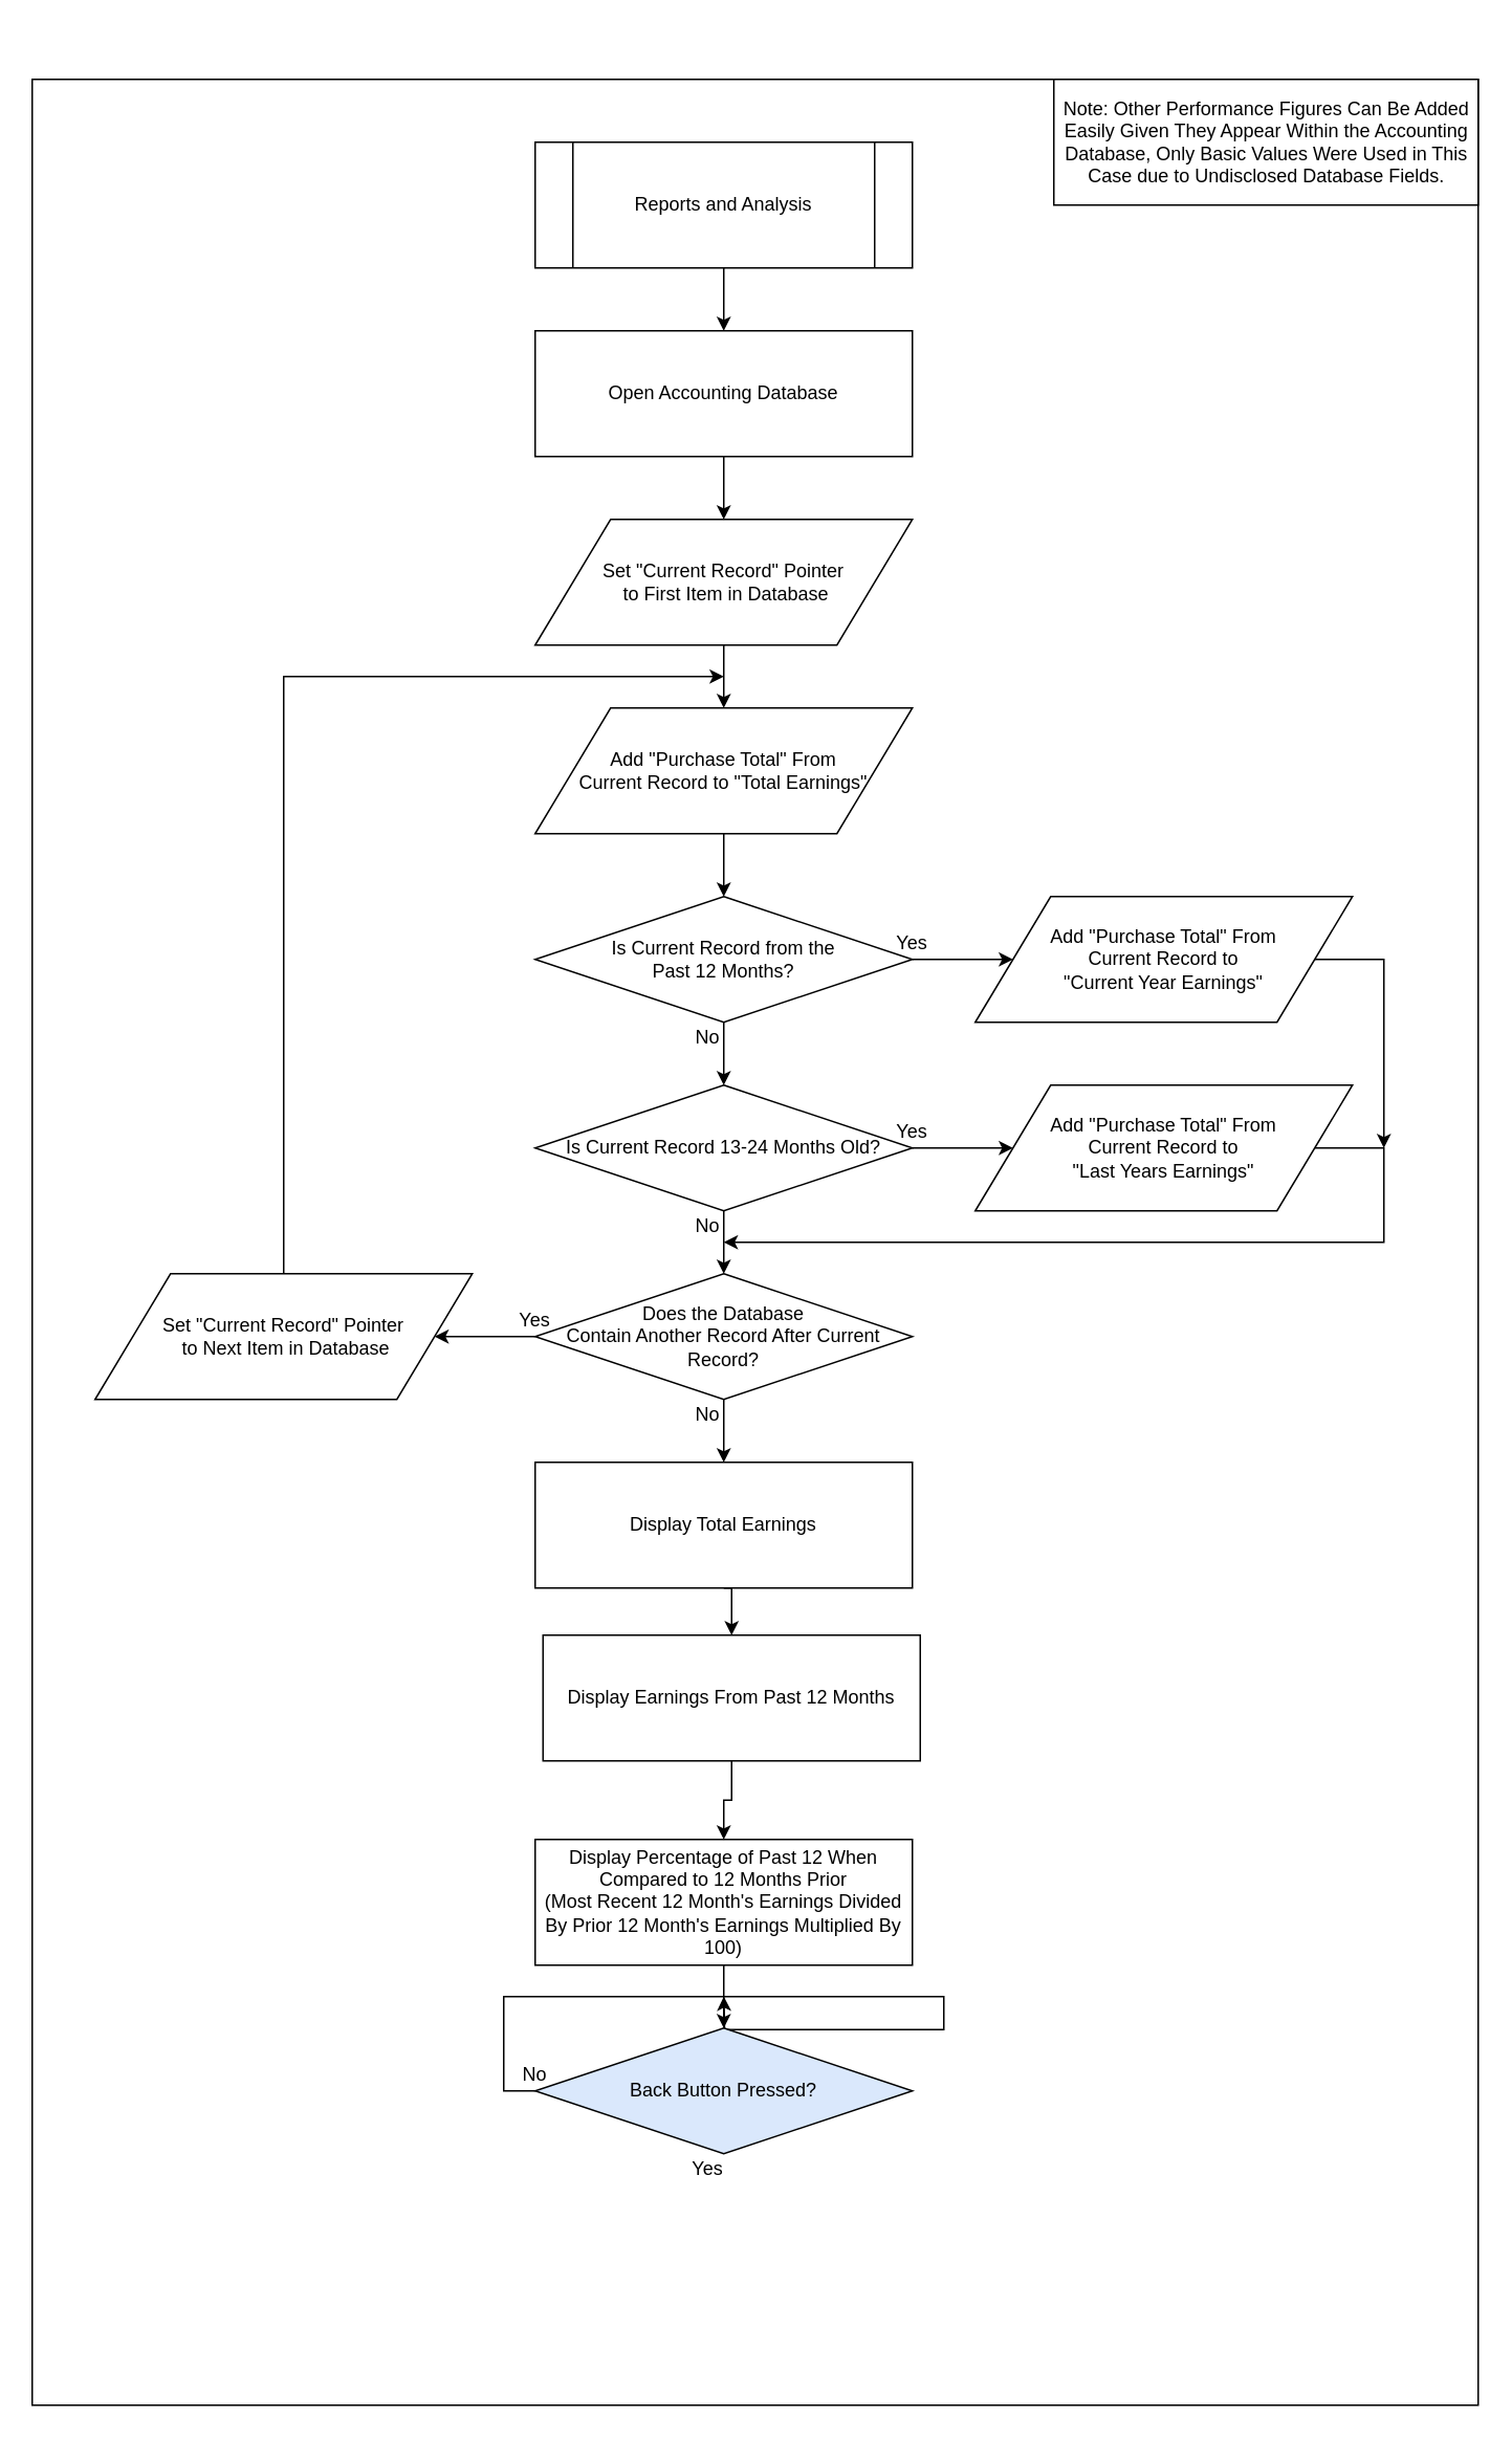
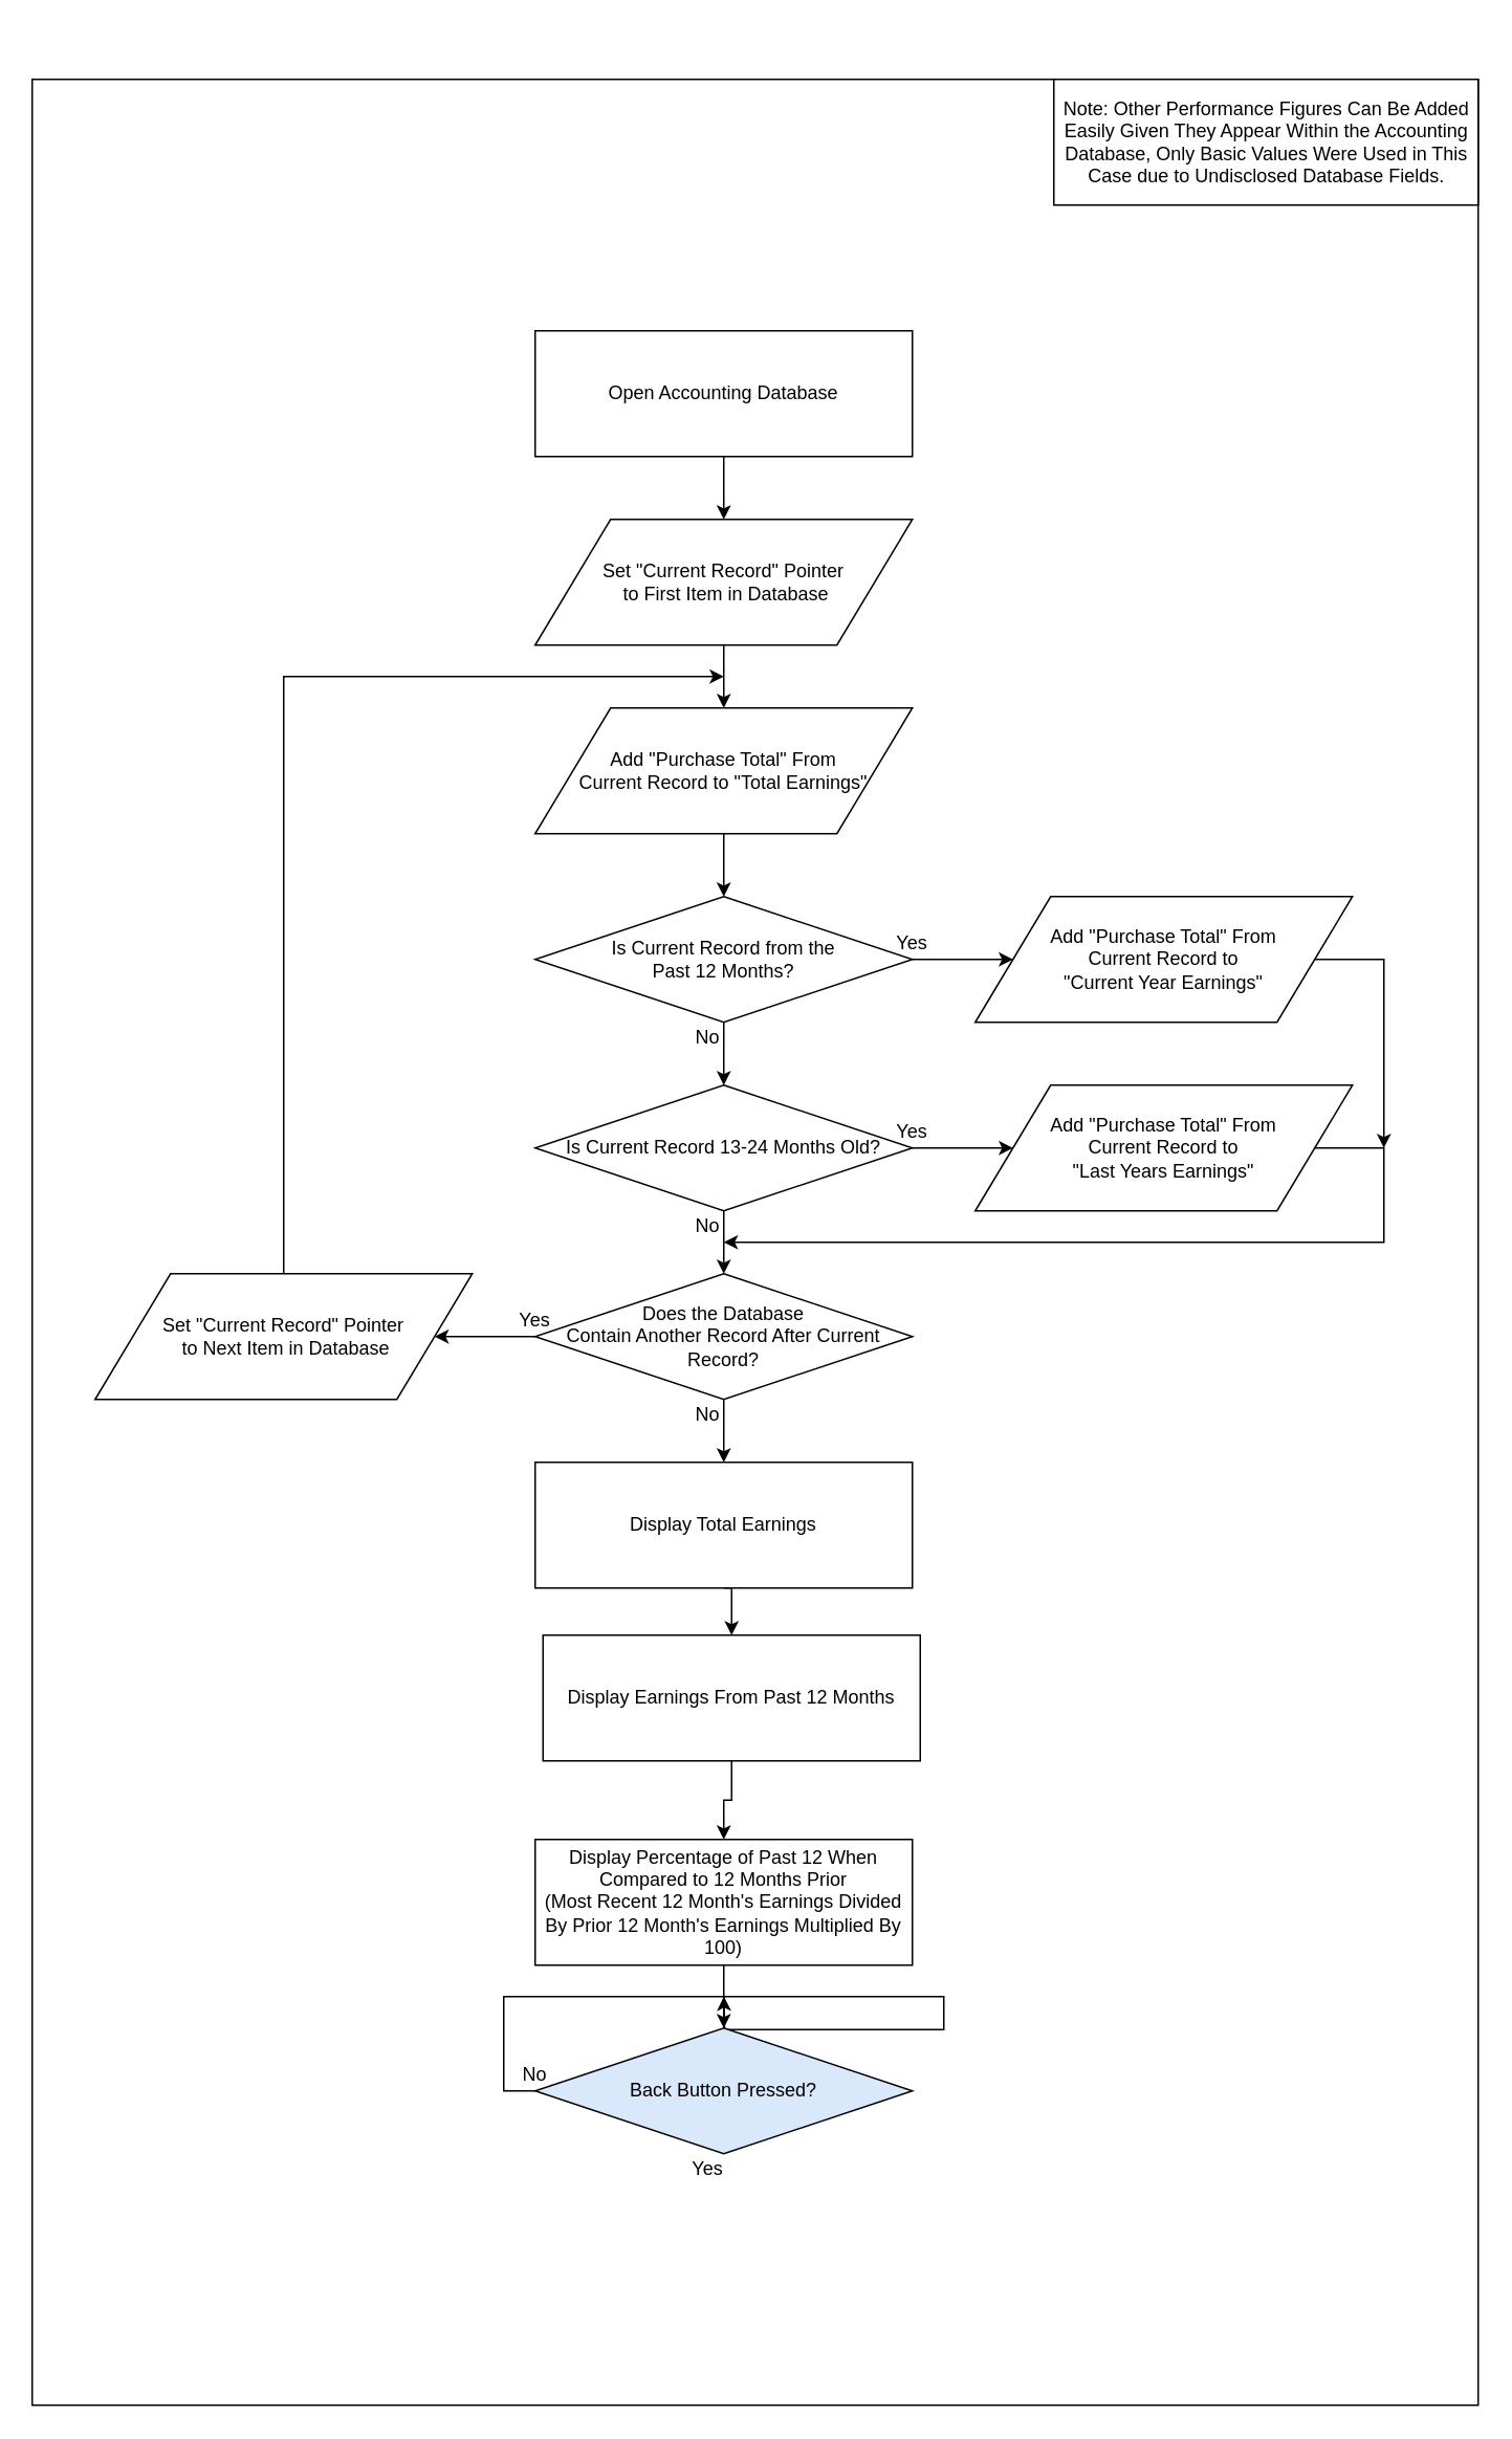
  <mxCell id="0" />
  <mxCell id="1" parent="0" />
  <mxCell id="2" value="" style="rounded=0;whiteSpace=wrap;html=1;" vertex="1" parent="1"><mxGeometry x="20" y="50" width="920" height="1480" as="geometry" /></mxCell>
- <mxCell id="3" style="edgeStyle=orthogonalEdgeStyle;rounded=0;orthogonalLoop=1;jettySize=auto;html=1;exitX=0.5;exitY=1;exitDx=0;exitDy=0;entryX=0.5;entryY=0;entryDx=0;entryDy=0;" edge="1" parent="1" source="4" target="6"><mxGeometry relative="1" as="geometry" /></mxCell>
- <mxCell id="4" value="Reports and Analysis" style="shape=process;whiteSpace=wrap;html=1;backgroundOutline=1;" vertex="1" parent="1"><mxGeometry x="340" y="90" width="240" height="80" as="geometry" /></mxCell>
  <mxCell id="5" style="edgeStyle=orthogonalEdgeStyle;rounded=0;orthogonalLoop=1;jettySize=auto;html=1;exitX=0.5;exitY=1;exitDx=0;exitDy=0;" edge="1" parent="1" source="6" target="8"><mxGeometry relative="1" as="geometry" /></mxCell>
  <mxCell id="6" value="Open Accounting Database" style="rounded=0;whiteSpace=wrap;html=1;" vertex="1" parent="1"><mxGeometry x="340" y="210" width="240" height="80" as="geometry" /></mxCell>
  <mxCell id="7" style="edgeStyle=orthogonalEdgeStyle;rounded=0;orthogonalLoop=1;jettySize=auto;html=1;exitX=0.5;exitY=1;exitDx=0;exitDy=0;" edge="1" parent="1" source="8" target="10"><mxGeometry relative="1" as="geometry" /></mxCell>
  <mxCell id="8" value="&lt;span style=&quot;white-space: normal&quot;&gt;Set &quot;Current Record&quot; Pointer&lt;br&gt;&amp;nbsp;to First Item&amp;nbsp;&lt;/span&gt;&lt;span style=&quot;white-space: normal&quot;&gt;in Database&lt;/span&gt;" style="shape=parallelogram;perimeter=parallelogramPerimeter;whiteSpace=wrap;html=1;" vertex="1" parent="1"><mxGeometry x="340" y="330" width="240" height="80" as="geometry" /></mxCell>
  <mxCell id="9" style="edgeStyle=orthogonalEdgeStyle;rounded=0;orthogonalLoop=1;jettySize=auto;html=1;exitX=0.5;exitY=1;exitDx=0;exitDy=0;entryX=0.5;entryY=0;entryDx=0;entryDy=0;" edge="1" parent="1" source="10" target="13"><mxGeometry relative="1" as="geometry" /></mxCell>
  <mxCell id="10" value="Add &quot;Purchase Total&quot; From &lt;br&gt;Current Record to &quot;Total Earnings&quot;" style="shape=parallelogram;perimeter=parallelogramPerimeter;whiteSpace=wrap;html=1;" vertex="1" parent="1"><mxGeometry x="340" y="450" width="240" height="80" as="geometry" /></mxCell>
  <mxCell id="11" style="edgeStyle=orthogonalEdgeStyle;rounded=0;orthogonalLoop=1;jettySize=auto;html=1;exitX=0.5;exitY=1;exitDx=0;exitDy=0;entryX=0.5;entryY=0;entryDx=0;entryDy=0;" edge="1" parent="1" source="13" target="16"><mxGeometry relative="1" as="geometry" /></mxCell>
  <mxCell id="12" style="edgeStyle=orthogonalEdgeStyle;rounded=0;orthogonalLoop=1;jettySize=auto;html=1;exitX=1;exitY=0.5;exitDx=0;exitDy=0;entryX=0;entryY=0.5;entryDx=0;entryDy=0;" edge="1" parent="1" source="13" target="18"><mxGeometry relative="1" as="geometry" /></mxCell>
  <mxCell id="13" value="Is Current Record from the &lt;br&gt;Past 12 Months?" style="rhombus;whiteSpace=wrap;html=1;" vertex="1" parent="1"><mxGeometry x="340" y="570" width="240" height="80" as="geometry" /></mxCell>
  <mxCell id="14" style="edgeStyle=orthogonalEdgeStyle;rounded=0;orthogonalLoop=1;jettySize=auto;html=1;exitX=1;exitY=0.5;exitDx=0;exitDy=0;entryX=0;entryY=0.5;entryDx=0;entryDy=0;" edge="1" parent="1" source="16" target="20"><mxGeometry relative="1" as="geometry" /></mxCell>
  <mxCell id="15" style="edgeStyle=orthogonalEdgeStyle;rounded=0;orthogonalLoop=1;jettySize=auto;html=1;exitX=0.5;exitY=1;exitDx=0;exitDy=0;" edge="1" parent="1" source="16"><mxGeometry relative="1" as="geometry"><mxPoint x="460" y="810" as="targetPoint" /></mxGeometry></mxCell>
  <mxCell id="16" value="Is Current Record 13-24 Months Old?" style="rhombus;whiteSpace=wrap;html=1;" vertex="1" parent="1"><mxGeometry x="340" y="690" width="240" height="80" as="geometry" /></mxCell>
  <mxCell id="17" style="edgeStyle=orthogonalEdgeStyle;rounded=0;orthogonalLoop=1;jettySize=auto;html=1;exitX=1;exitY=0.5;exitDx=0;exitDy=0;" edge="1" parent="1" source="18"><mxGeometry relative="1" as="geometry"><mxPoint x="880" y="730" as="targetPoint" /><Array as="points"><mxPoint x="880" y="610" /><mxPoint x="880" y="730" /></Array></mxGeometry></mxCell>
  <mxCell id="18" value="Add &quot;Purchase Total&quot; From &lt;br&gt;Current Record to &lt;br&gt;&quot;Current Year Earnings&quot;" style="shape=parallelogram;perimeter=parallelogramPerimeter;whiteSpace=wrap;html=1;" vertex="1" parent="1"><mxGeometry x="620" y="570" width="240" height="80" as="geometry" /></mxCell>
  <mxCell id="19" style="edgeStyle=orthogonalEdgeStyle;rounded=0;orthogonalLoop=1;jettySize=auto;html=1;exitX=1;exitY=0.5;exitDx=0;exitDy=0;" edge="1" parent="1" source="20"><mxGeometry relative="1" as="geometry"><mxPoint x="460" y="790" as="targetPoint" /><Array as="points"><mxPoint x="880" y="730" /><mxPoint x="880" y="790" /></Array></mxGeometry></mxCell>
  <mxCell id="20" value="Add &quot;Purchase Total&quot; From &lt;br&gt;Current Record to &lt;br&gt;&quot;Last Years Earnings&quot;" style="shape=parallelogram;perimeter=parallelogramPerimeter;whiteSpace=wrap;html=1;" vertex="1" parent="1"><mxGeometry x="620" y="690" width="240" height="80" as="geometry" /></mxCell>
  <mxCell id="21" style="edgeStyle=orthogonalEdgeStyle;rounded=0;orthogonalLoop=1;jettySize=auto;html=1;exitX=0;exitY=0.5;exitDx=0;exitDy=0;entryX=1;entryY=0.5;entryDx=0;entryDy=0;" edge="1" parent="1" source="23" target="25"><mxGeometry relative="1" as="geometry" /></mxCell>
  <mxCell id="22" style="edgeStyle=orthogonalEdgeStyle;rounded=0;orthogonalLoop=1;jettySize=auto;html=1;exitX=0.5;exitY=1;exitDx=0;exitDy=0;entryX=0.5;entryY=0;entryDx=0;entryDy=0;" edge="1" parent="1" source="23" target="27"><mxGeometry relative="1" as="geometry" /></mxCell>
  <mxCell id="23" value="Does the Database &lt;br&gt;Contain Another Record After Current &lt;br&gt;Record?" style="rhombus;whiteSpace=wrap;html=1;" vertex="1" parent="1"><mxGeometry x="340" y="810" width="240" height="80" as="geometry" /></mxCell>
  <mxCell id="24" style="edgeStyle=orthogonalEdgeStyle;rounded=0;orthogonalLoop=1;jettySize=auto;html=1;exitX=0.5;exitY=0;exitDx=0;exitDy=0;" edge="1" parent="1" source="25"><mxGeometry relative="1" as="geometry"><mxPoint x="460" y="430" as="targetPoint" /><Array as="points"><mxPoint x="180" y="430" /></Array></mxGeometry></mxCell>
  <mxCell id="25" value="&lt;span style=&quot;white-space: normal&quot;&gt;Set &quot;Current Record&quot; Pointer&lt;br&gt;&amp;nbsp;to Next Item&amp;nbsp;&lt;/span&gt;&lt;span style=&quot;white-space: normal&quot;&gt;in Database&lt;/span&gt;" style="shape=parallelogram;perimeter=parallelogramPerimeter;whiteSpace=wrap;html=1;" vertex="1" parent="1"><mxGeometry x="60" y="810" width="240" height="80" as="geometry" /></mxCell>
  <mxCell id="26" style="edgeStyle=orthogonalEdgeStyle;rounded=0;orthogonalLoop=1;jettySize=auto;html=1;exitX=0.5;exitY=1;exitDx=0;exitDy=0;entryX=0.5;entryY=0;entryDx=0;entryDy=0;" edge="1" parent="1" source="27" target="29"><mxGeometry relative="1" as="geometry" /></mxCell>
  <mxCell id="27" value="Display Total Earnings" style="rounded=0;whiteSpace=wrap;html=1;" vertex="1" parent="1"><mxGeometry x="340" y="930" width="240" height="80" as="geometry" /></mxCell>
  <mxCell id="28" style="edgeStyle=orthogonalEdgeStyle;rounded=0;orthogonalLoop=1;jettySize=auto;html=1;exitX=0.5;exitY=1;exitDx=0;exitDy=0;" edge="1" parent="1" source="29" target="31"><mxGeometry relative="1" as="geometry" /></mxCell>
  <mxCell id="29" value="Display Earnings From Past 12 Months" style="rounded=0;whiteSpace=wrap;html=1;" vertex="1" parent="1"><mxGeometry x="345" y="1040" width="240" height="80" as="geometry" /></mxCell>
  <mxCell id="30" style="edgeStyle=orthogonalEdgeStyle;rounded=0;orthogonalLoop=1;jettySize=auto;html=1;exitX=0.5;exitY=1;exitDx=0;exitDy=0;entryX=0.5;entryY=0;entryDx=0;entryDy=0;" edge="1" parent="1" source="31" target="33"><mxGeometry relative="1" as="geometry" /></mxCell>
  <mxCell id="31" value="Display Percentage of Past 12 When Compared to 12 Months Prior&lt;br&gt;(Most Recent 12 Month's Earnings Divided By Prior 12 Month's Earnings Multiplied By 100)" style="rounded=0;whiteSpace=wrap;html=1;" vertex="1" parent="1"><mxGeometry x="340" y="1170" width="240" height="80" as="geometry" /></mxCell>
  <mxCell id="32" style="edgeStyle=orthogonalEdgeStyle;rounded=0;orthogonalLoop=1;jettySize=auto;html=1;exitX=0;exitY=0.5;exitDx=0;exitDy=0;" edge="1" parent="1" source="33"><mxGeometry relative="1" as="geometry"><mxPoint x="460" y="1270" as="targetPoint" /></mxGeometry></mxCell>
  <mxCell id="33" value="Back Button Pressed?" style="rhombus;whiteSpace=wrap;html=1;fillColor=#dae8fc;" vertex="1" parent="1"><mxGeometry x="340" y="1290" width="240" height="80" as="geometry" /></mxCell>
  <mxCell id="34" value="Yes" style="text;html=1;strokeColor=none;fillColor=none;align=center;verticalAlign=middle;whiteSpace=wrap;rounded=0;" vertex="1" parent="1"><mxGeometry x="560" y="590" width="40" height="20" as="geometry" /></mxCell>
  <mxCell id="35" value="Yes" style="text;html=1;strokeColor=none;fillColor=none;align=center;verticalAlign=middle;whiteSpace=wrap;rounded=0;" vertex="1" parent="1"><mxGeometry x="560" y="710" width="40" height="20" as="geometry" /></mxCell>
  <mxCell id="36" value="Yes" style="text;html=1;strokeColor=none;fillColor=none;align=center;verticalAlign=middle;whiteSpace=wrap;rounded=0;" vertex="1" parent="1"><mxGeometry x="320" y="830" width="40" height="20" as="geometry" /></mxCell>
  <mxCell id="37" value="Yes" style="text;html=1;strokeColor=none;fillColor=none;align=center;verticalAlign=middle;whiteSpace=wrap;rounded=0;" vertex="1" parent="1"><mxGeometry x="430" y="1370" width="40" height="20" as="geometry" /></mxCell>
  <mxCell id="38" value="No" style="text;html=1;strokeColor=none;fillColor=none;align=center;verticalAlign=middle;whiteSpace=wrap;rounded=0;" vertex="1" parent="1"><mxGeometry x="320" y="1310" width="40" height="20" as="geometry" /></mxCell>
  <mxCell id="39" value="No" style="text;html=1;strokeColor=none;fillColor=none;align=center;verticalAlign=middle;whiteSpace=wrap;rounded=0;" vertex="1" parent="1"><mxGeometry x="430" y="890" width="40" height="20" as="geometry" /></mxCell>
  <mxCell id="40" value="No" style="text;html=1;strokeColor=none;fillColor=none;align=center;verticalAlign=middle;whiteSpace=wrap;rounded=0;" vertex="1" parent="1"><mxGeometry x="430" y="770" width="40" height="20" as="geometry" /></mxCell>
  <mxCell id="41" value="No" style="text;html=1;strokeColor=none;fillColor=none;align=center;verticalAlign=middle;whiteSpace=wrap;rounded=0;" vertex="1" parent="1"><mxGeometry x="430" y="650" width="40" height="20" as="geometry" /></mxCell>
  <mxCell id="42" value="" style="rounded=0;whiteSpace=wrap;html=1;" vertex="1" parent="1"><mxGeometry x="670" y="50" width="270" height="80" as="geometry" /></mxCell>
  <mxCell id="43" value="Note: Other Performance Figures Can Be Added Easily Given They Appear Within the Accounting Database, Only Basic Values Were Used in This Case due to Undisclosed Database Fields." style="text;html=1;strokeColor=none;fillColor=none;align=center;verticalAlign=middle;whiteSpace=wrap;rounded=0;" vertex="1" parent="1"><mxGeometry x="674.5" y="20" width="261" height="140" as="geometry" /></mxCell>
